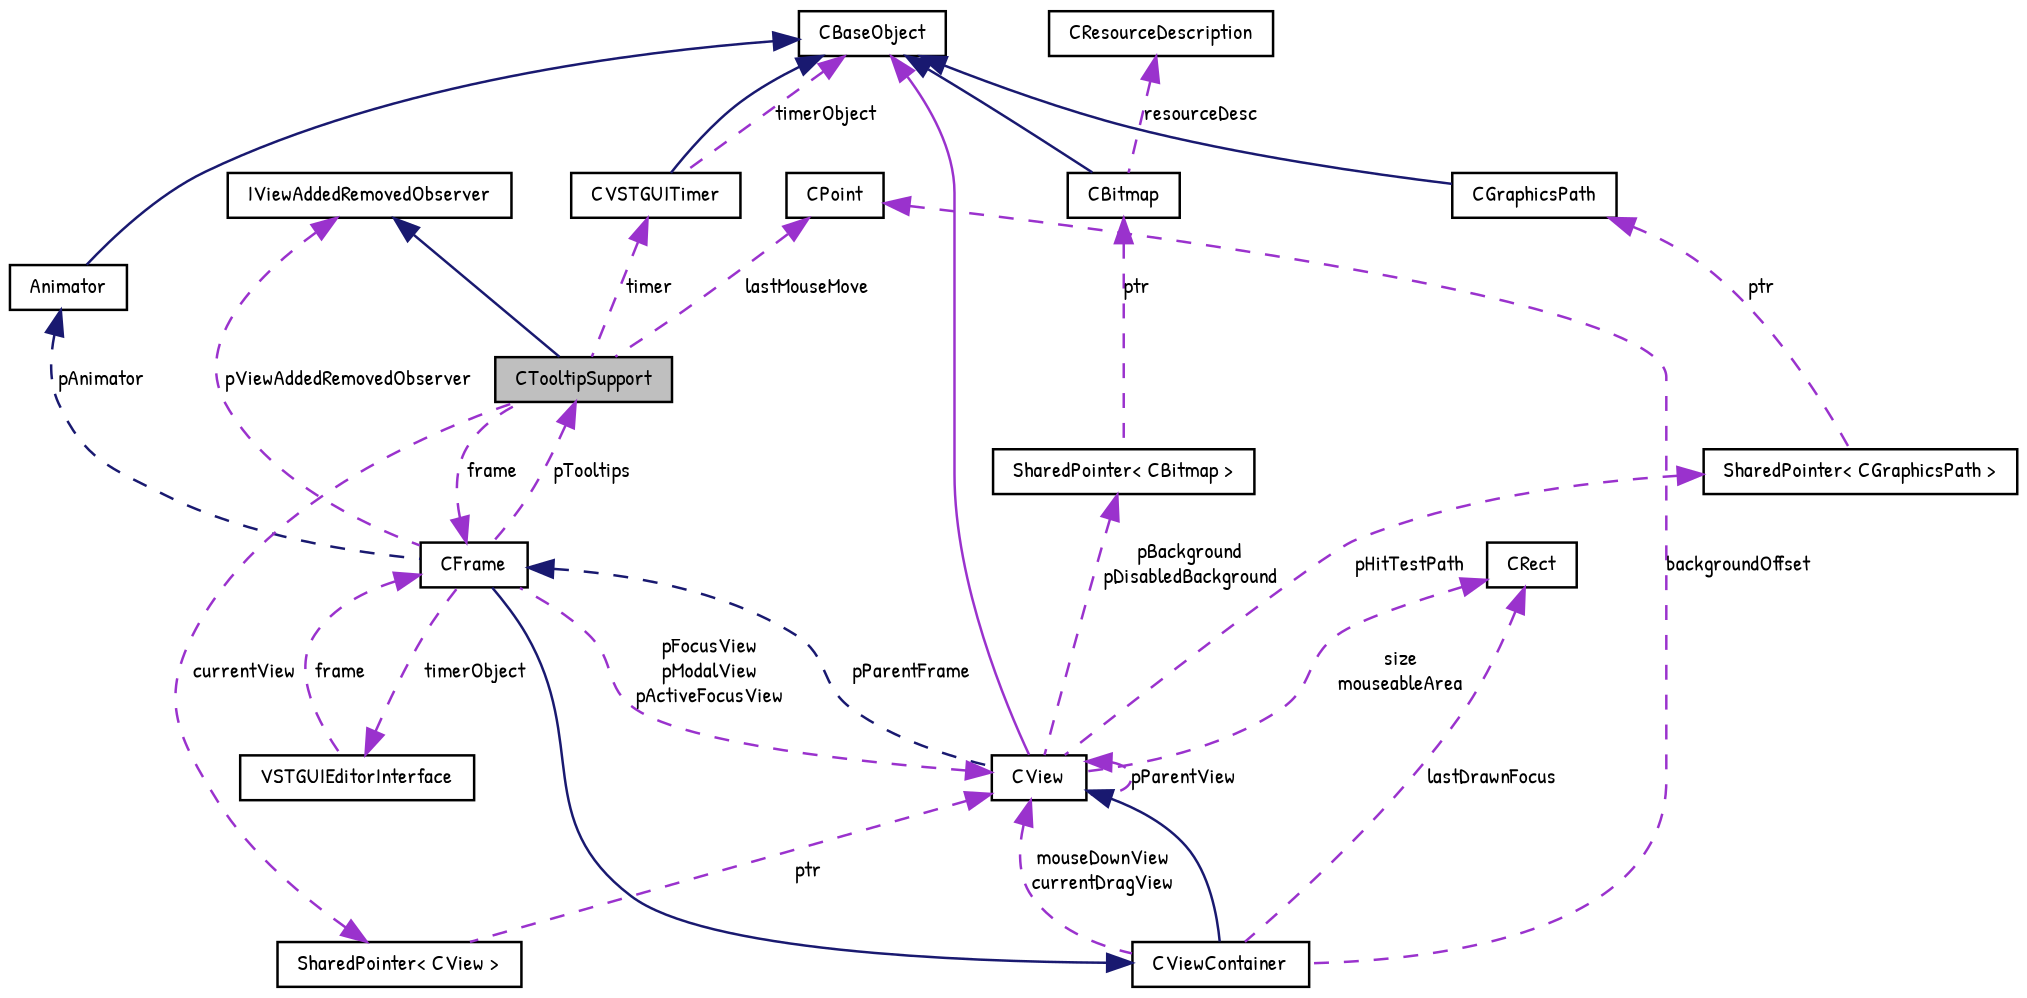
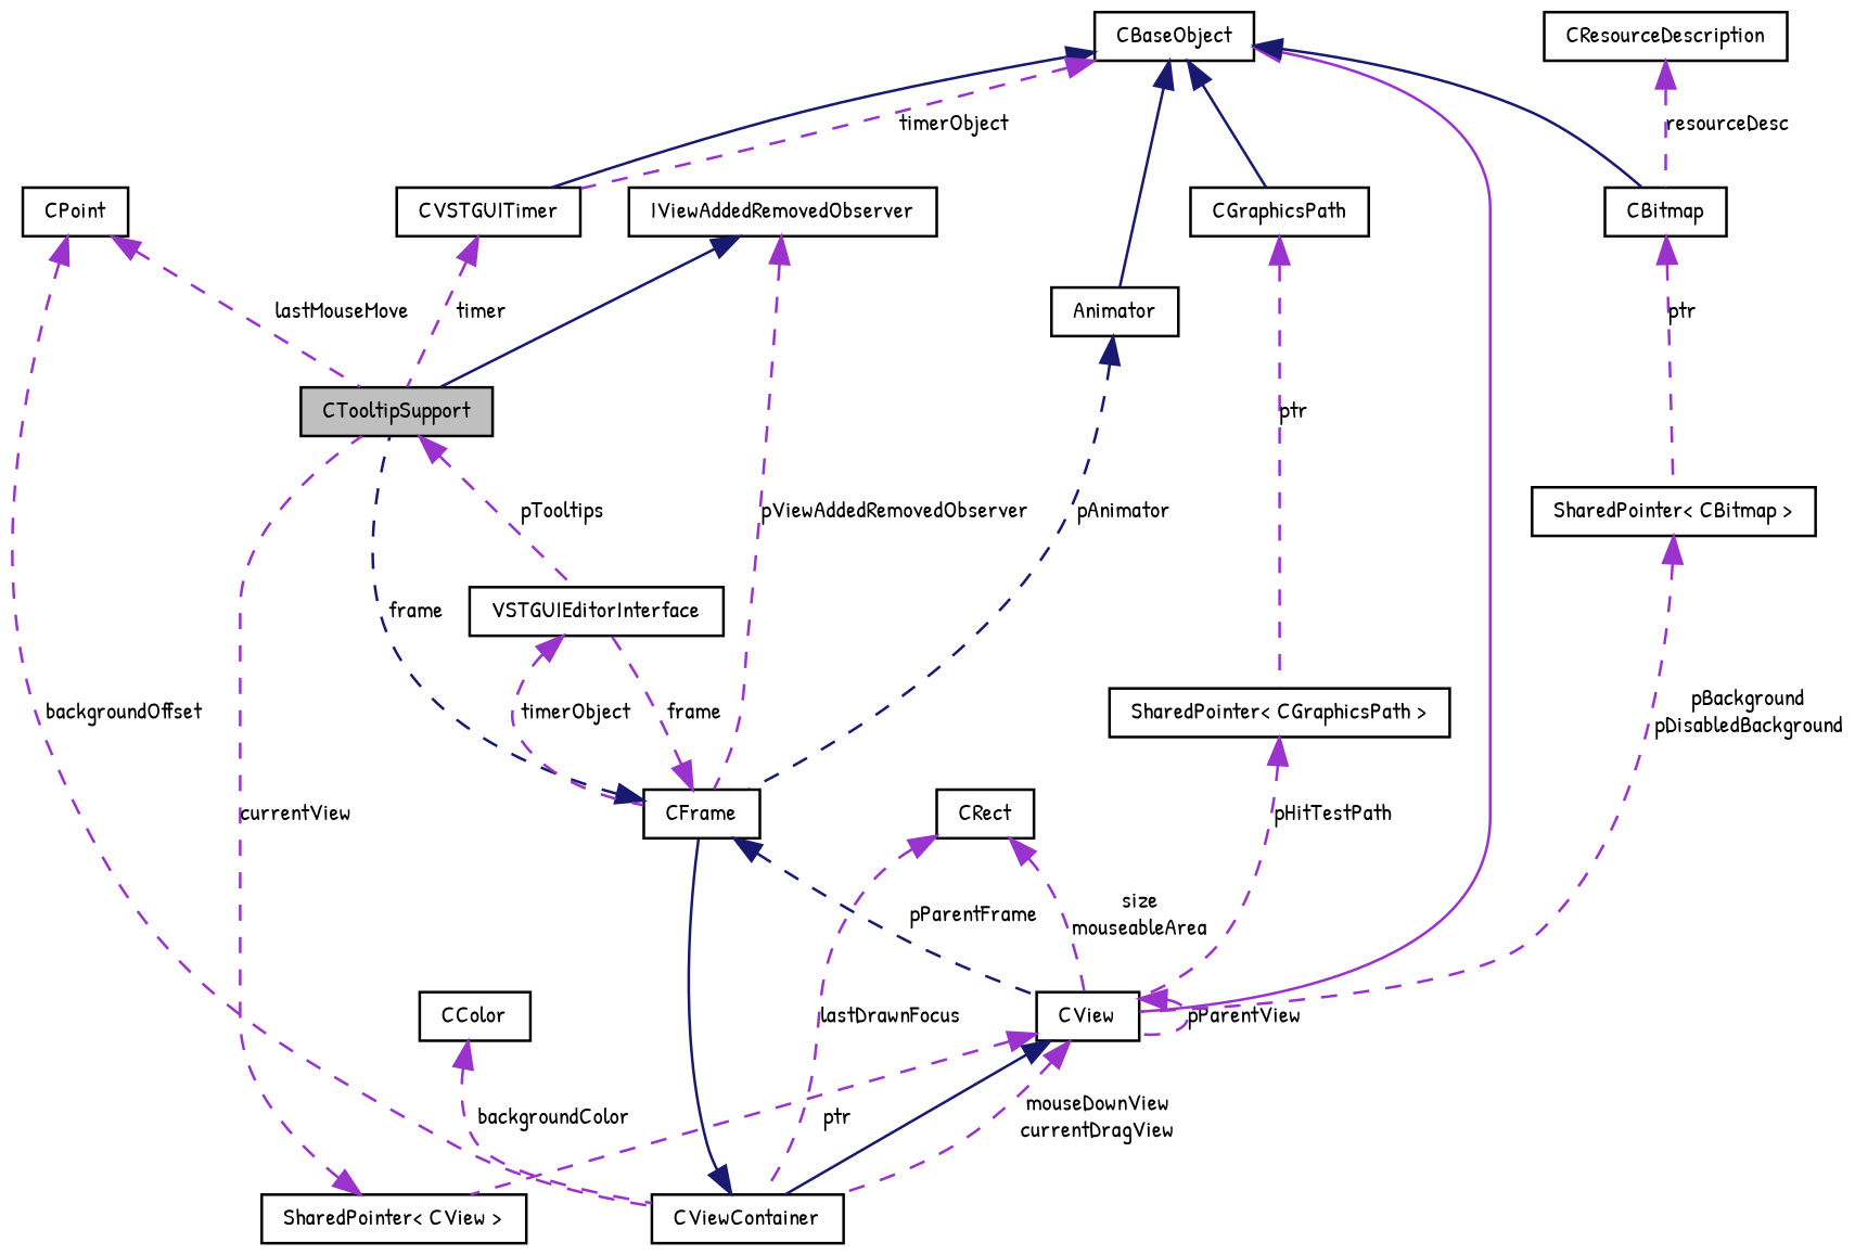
  digraph {
    fontname="Patrick Hand"
    node [color=black fontname="Patrick Hand" fontsize=9 shape=record]
    edge [color=darkorchid3 dir=back fontname="Patrick Hand" fontsize=9 labelfontname=Arial labelfontsize=9 style=dashed]
    n1 [fillcolor=grey75 fontcolor=black height=0.2 label=CTooltipSupport style=filled width=0.4]
    n2 [height=0.2 label=CFrame width=0.4]
    n3 [height=0.2 label=CView width=0.4]
    n4 [height=0.2 label=VSTGUIEditorInterface width=0.4]
    n5 [height=0.2 label=CBaseObject width=0.4]
    n6 [height=0.2 label=CBitmap width=0.4]
    n7 [height=0.2 label=CGraphicsPath width=0.4]
    n8 [height=0.2 label=Animator width=0.4]
    n9 [height=0.2 label=CVSTGUITimer width=0.4]
    n10 [height=0.2 label=CViewContainer width=0.4]
    n11 [height=0.2 label="SharedPointer\< CView \>" width=0.4]
    n12 [height=0.2 label="SharedPointer\< CBitmap \>" width=0.4]
    n13 [height=0.2 label="SharedPointer\< CGraphicsPath \>" width=0.4]
    n14 [height=0.2 label=CResourceDescription width=0.4]
    n15 [height=0.2 label=CRect width=0.4]
    n16 [height=0.2 label=CPoint width=0.4]
+   n17 [height=0.2 label=CColor width=0.4]
    n18 [height=0.2 label=IViewAddedRemovedObserver width=0.4]
-   n1 -> n2 [label=pTooltips]
-   n2 -> n1 [label=frame]
+   n1 -> n4 [label=pTooltips]
+   n2 -> n1 [color=midnightblue label=frame]
    n2 -> n3 [color=midnightblue label=pParentFrame]
    n2 -> n4 [label=frame]
-   n3 -> n2 [label="pFocusView\npModalView\npActiveFocusView"]
    n3 -> n3 [label=pParentView]
    n3 -> n10 [color=midnightblue style=solid]
    n3 -> n10 [label="mouseDownView\ncurrentDragView"]
    n3 -> n11 [label=ptr]
    n4 -> n2 [label=timerObject]
    n5 -> n3 [style=solid]
    n5 -> n6 [color=midnightblue style=solid]
    n5 -> n7 [color=midnightblue style=solid]
    n5 -> n8 [color=midnightblue style=solid]
    n5 -> n9 [color=midnightblue style=solid]
    n5 -> n9 [label=timerObject]
    n6 -> n12 [label=ptr]
    n7 -> n13 [label=ptr]
    n8 -> n2 [color=midnightblue label=pAnimator]
    n9 -> n1 [label=timer]
    n10 -> n2 [color=midnightblue style=solid]
    n11 -> n1 [label=currentView]
    n12 -> n3 [label="pBackground\npDisabledBackground"]
    n13 -> n3 [label=pHitTestPath]
    n14 -> n6 [label=resourceDesc]
    n15 -> n3 [label="size\nmouseableArea"]
    n15 -> n10 [label=lastDrawnFocus]
    n16 -> n1 [label=lastMouseMove]
    n16 -> n10 [label=backgroundOffset]
+   n17 -> n10 [label=backgroundColor]
    n18 -> n1 [color=midnightblue style=solid]
    n18 -> n2 [label=pViewAddedRemovedObserver]
  }
